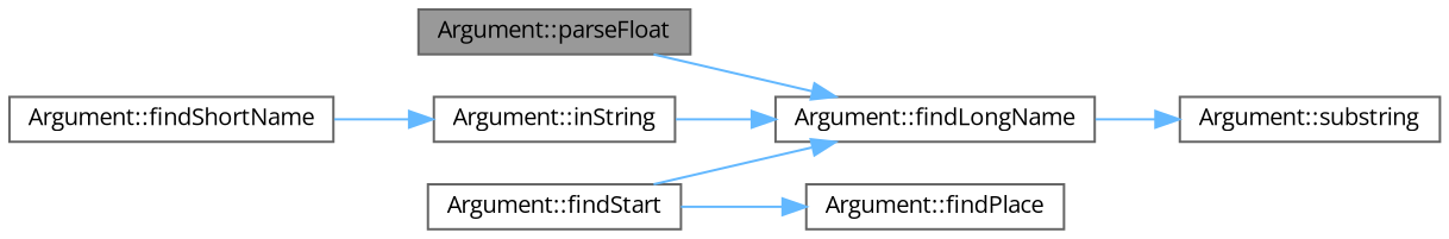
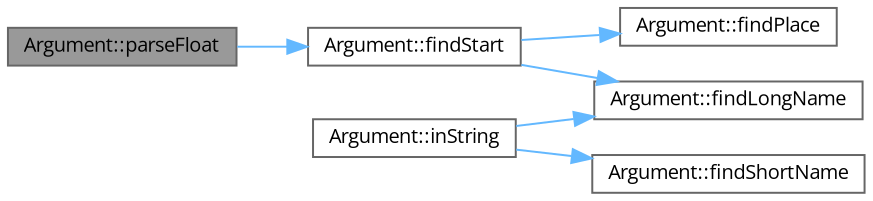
  digraph {
    fontname="Open Sans"
    rankdir=LR
    node [color=grey40 fillcolor=white fontname="Open Sans" fontsize=10 shape=box style=filled]
    edge [color=steelblue1 fontname="Open Sans" fontsize=10 labelfontname=Helvetica labelfontsize=10 style=solid]
    n1 [color=gray40 fillcolor=grey60 fontcolor=black height=0.2 label="Argument::parseFloat" width=0.4]
    n2 [height=0.2 label="Argument::findStart" width=0.4]
    n3 [height=0.2 label="Argument::findLongName" width=0.4]
    n4 [height=0.2 label="Argument::findPlace" width=0.4]
-   n5 [height=0.2 label="Argument::substring" width=0.4]
    n6 [height=0.2 label="Argument::findShortName" width=0.4]
    n7 [height=0.2 label="Argument::inString" width=0.4]
-   n1 -> n3
+   n1 -> n2
    n2 -> n3
    n2 -> n4
-   n3 -> n5
-   n6 -> n7
+   n7 -> n6
    n7 -> n3
  }
